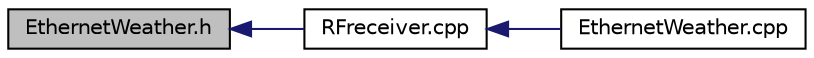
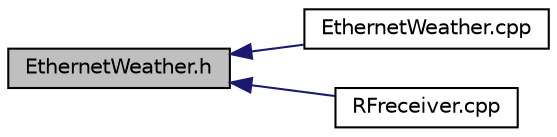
  digraph {
    rankdir=LR
    node [color=black fillcolor=white fontname=Helvetica fontsize=10 shape=record style=filled]
    edge [color=midnightblue dir=back fontname=Helvetica fontsize=10 labelfontname=Helvetica labelfontsize=10 style=solid]
    n1 [fillcolor=grey75 fontcolor=black height=0.2 label="EthernetWeather.h" width=0.4]
    n2 [height=0.2 label="EthernetWeather.cpp" width=0.4]
    n3 [height=0.2 label="RFreceiver.cpp" width=0.4]
-   n3 -> n2
+   n1 -> n2
    n1 -> n3
  }
